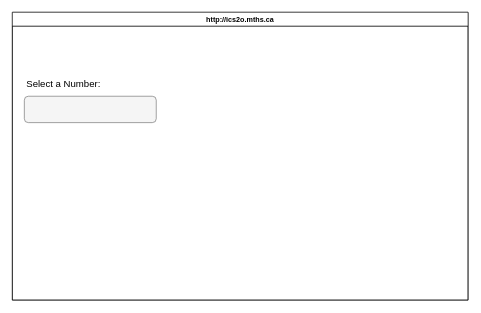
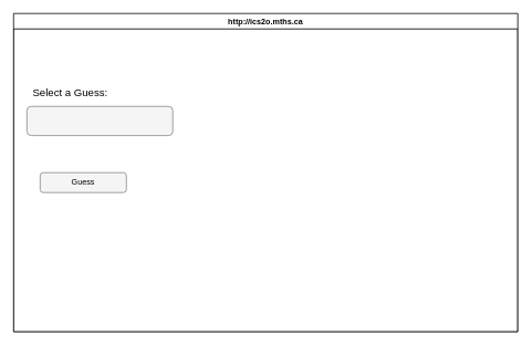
  <mxCell id="0" />
  <mxCell id="1" parent="0" />
  <mxCell id="2" value="http://ics2o.mths.ca" style="swimlane;whiteSpace=wrap;html=1;" parent="1" vertex="1"><mxGeometry x="20" y="20" width="760" height="480" as="geometry" /></mxCell>
  <mxCell id="3" value="&lt;font color=&quot;#000000&quot;&gt;http://ics2o.mths.ca&lt;/font&gt;" style="swimlane;whiteSpace=wrap;html=1;fillColor=#FFFFFF;" vertex="1" parent="1"><mxGeometry x="20" y="20" width="760" height="480" as="geometry" /></mxCell>
  <mxCell id="4" value="" style="rounded=1;whiteSpace=wrap;html=1;fillColor=#f5f5f5;fontColor=#333333;strokeColor=#666666;" vertex="1" parent="3"><mxGeometry x="20" y="140" width="220" height="44" as="geometry" /></mxCell>
- <mxCell id="6" value="&lt;p style=&quot;line-height: 140%;&quot;&gt;&lt;span style=&quot;font-size: 16px;&quot;&gt;Select a Number:&lt;/span&gt;&lt;/p&gt;" style="text;html=1;align=center;verticalAlign=middle;resizable=0;points=[];autosize=1;strokeColor=none;fillColor=none;fontColor=#000000;" vertex="1" parent="3"><mxGeometry x="10" y="90" width="150" height="60" as="geometry" /></mxCell>
+ <mxCell id="5" value="Guess" style="rounded=1;whiteSpace=wrap;html=1;fillColor=#f5f5f5;fontColor=#000000;strokeColor=#666666;" vertex="1" parent="3"><mxGeometry x="40" y="240" width="130" height="30" as="geometry" /></mxCell>
+ <mxCell id="6" value="&lt;p style=&quot;line-height: 140%;&quot;&gt;&lt;span style=&quot;font-size: 16px;&quot;&gt;Select a Guess:&lt;/span&gt;&lt;/p&gt;" style="text;html=1;align=center;verticalAlign=middle;resizable=0;points=[];autosize=1;strokeColor=none;fillColor=none;fontColor=#000000;" vertex="1" parent="3"><mxGeometry x="10" y="90" width="150" height="60" as="geometry" /></mxCell>
